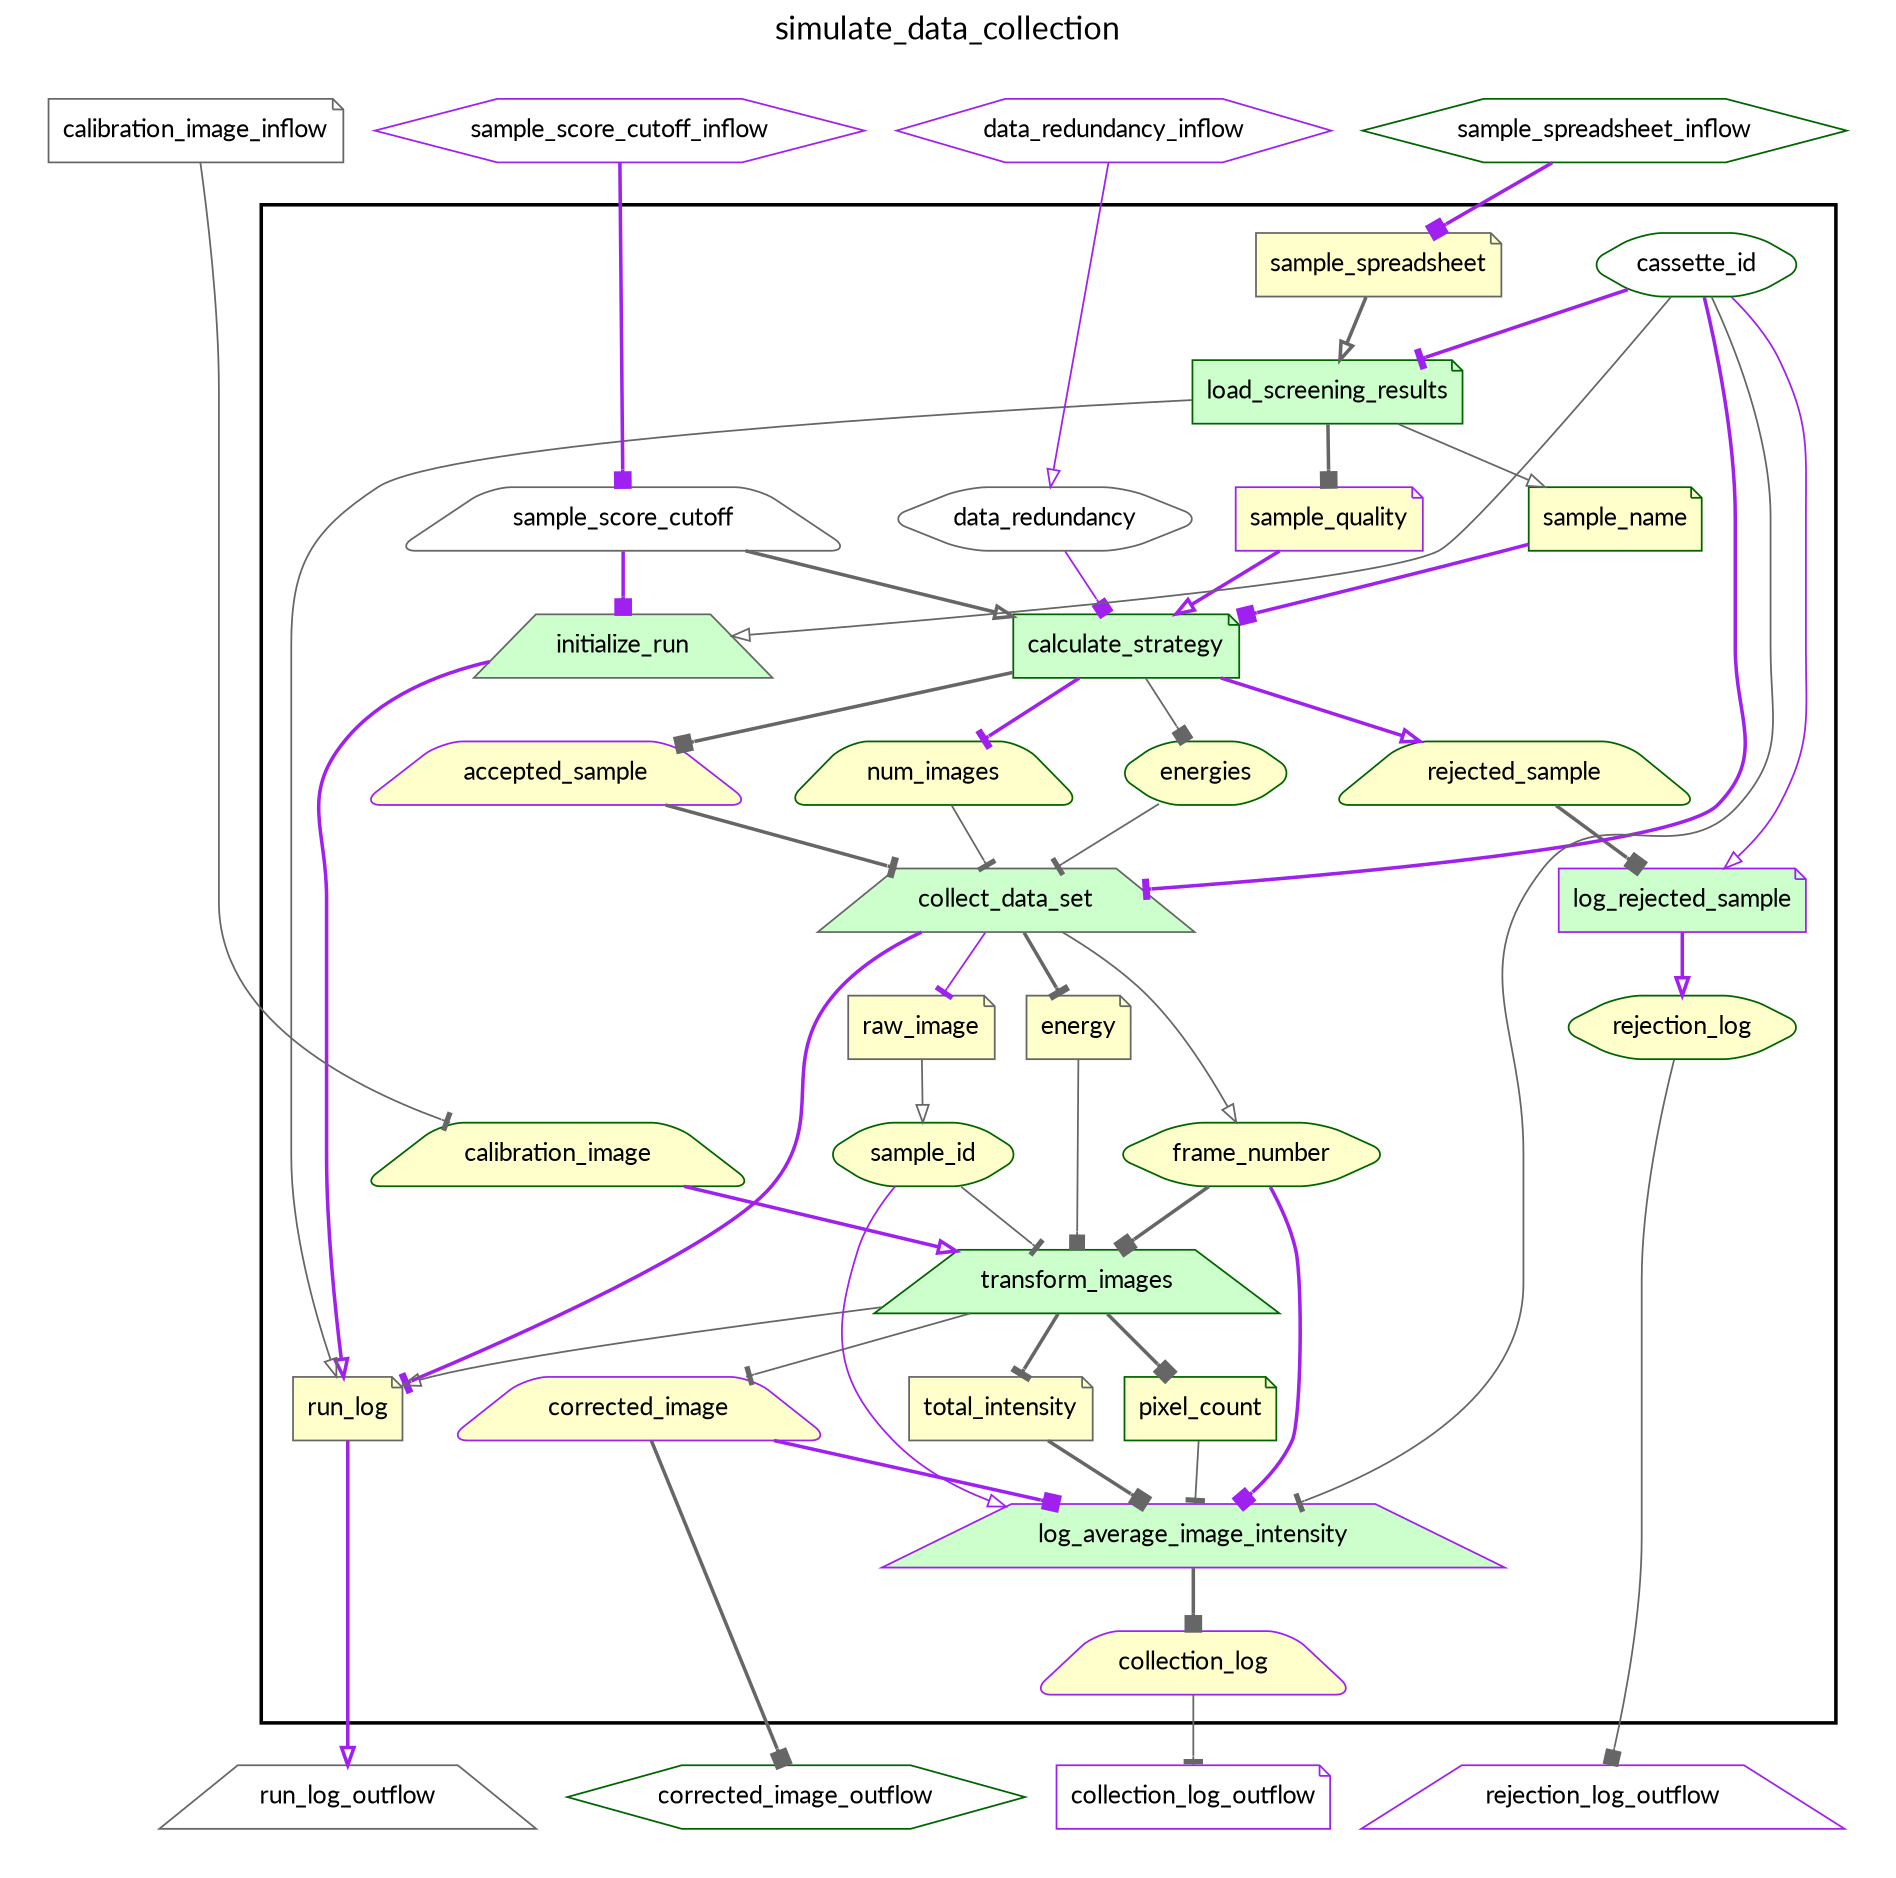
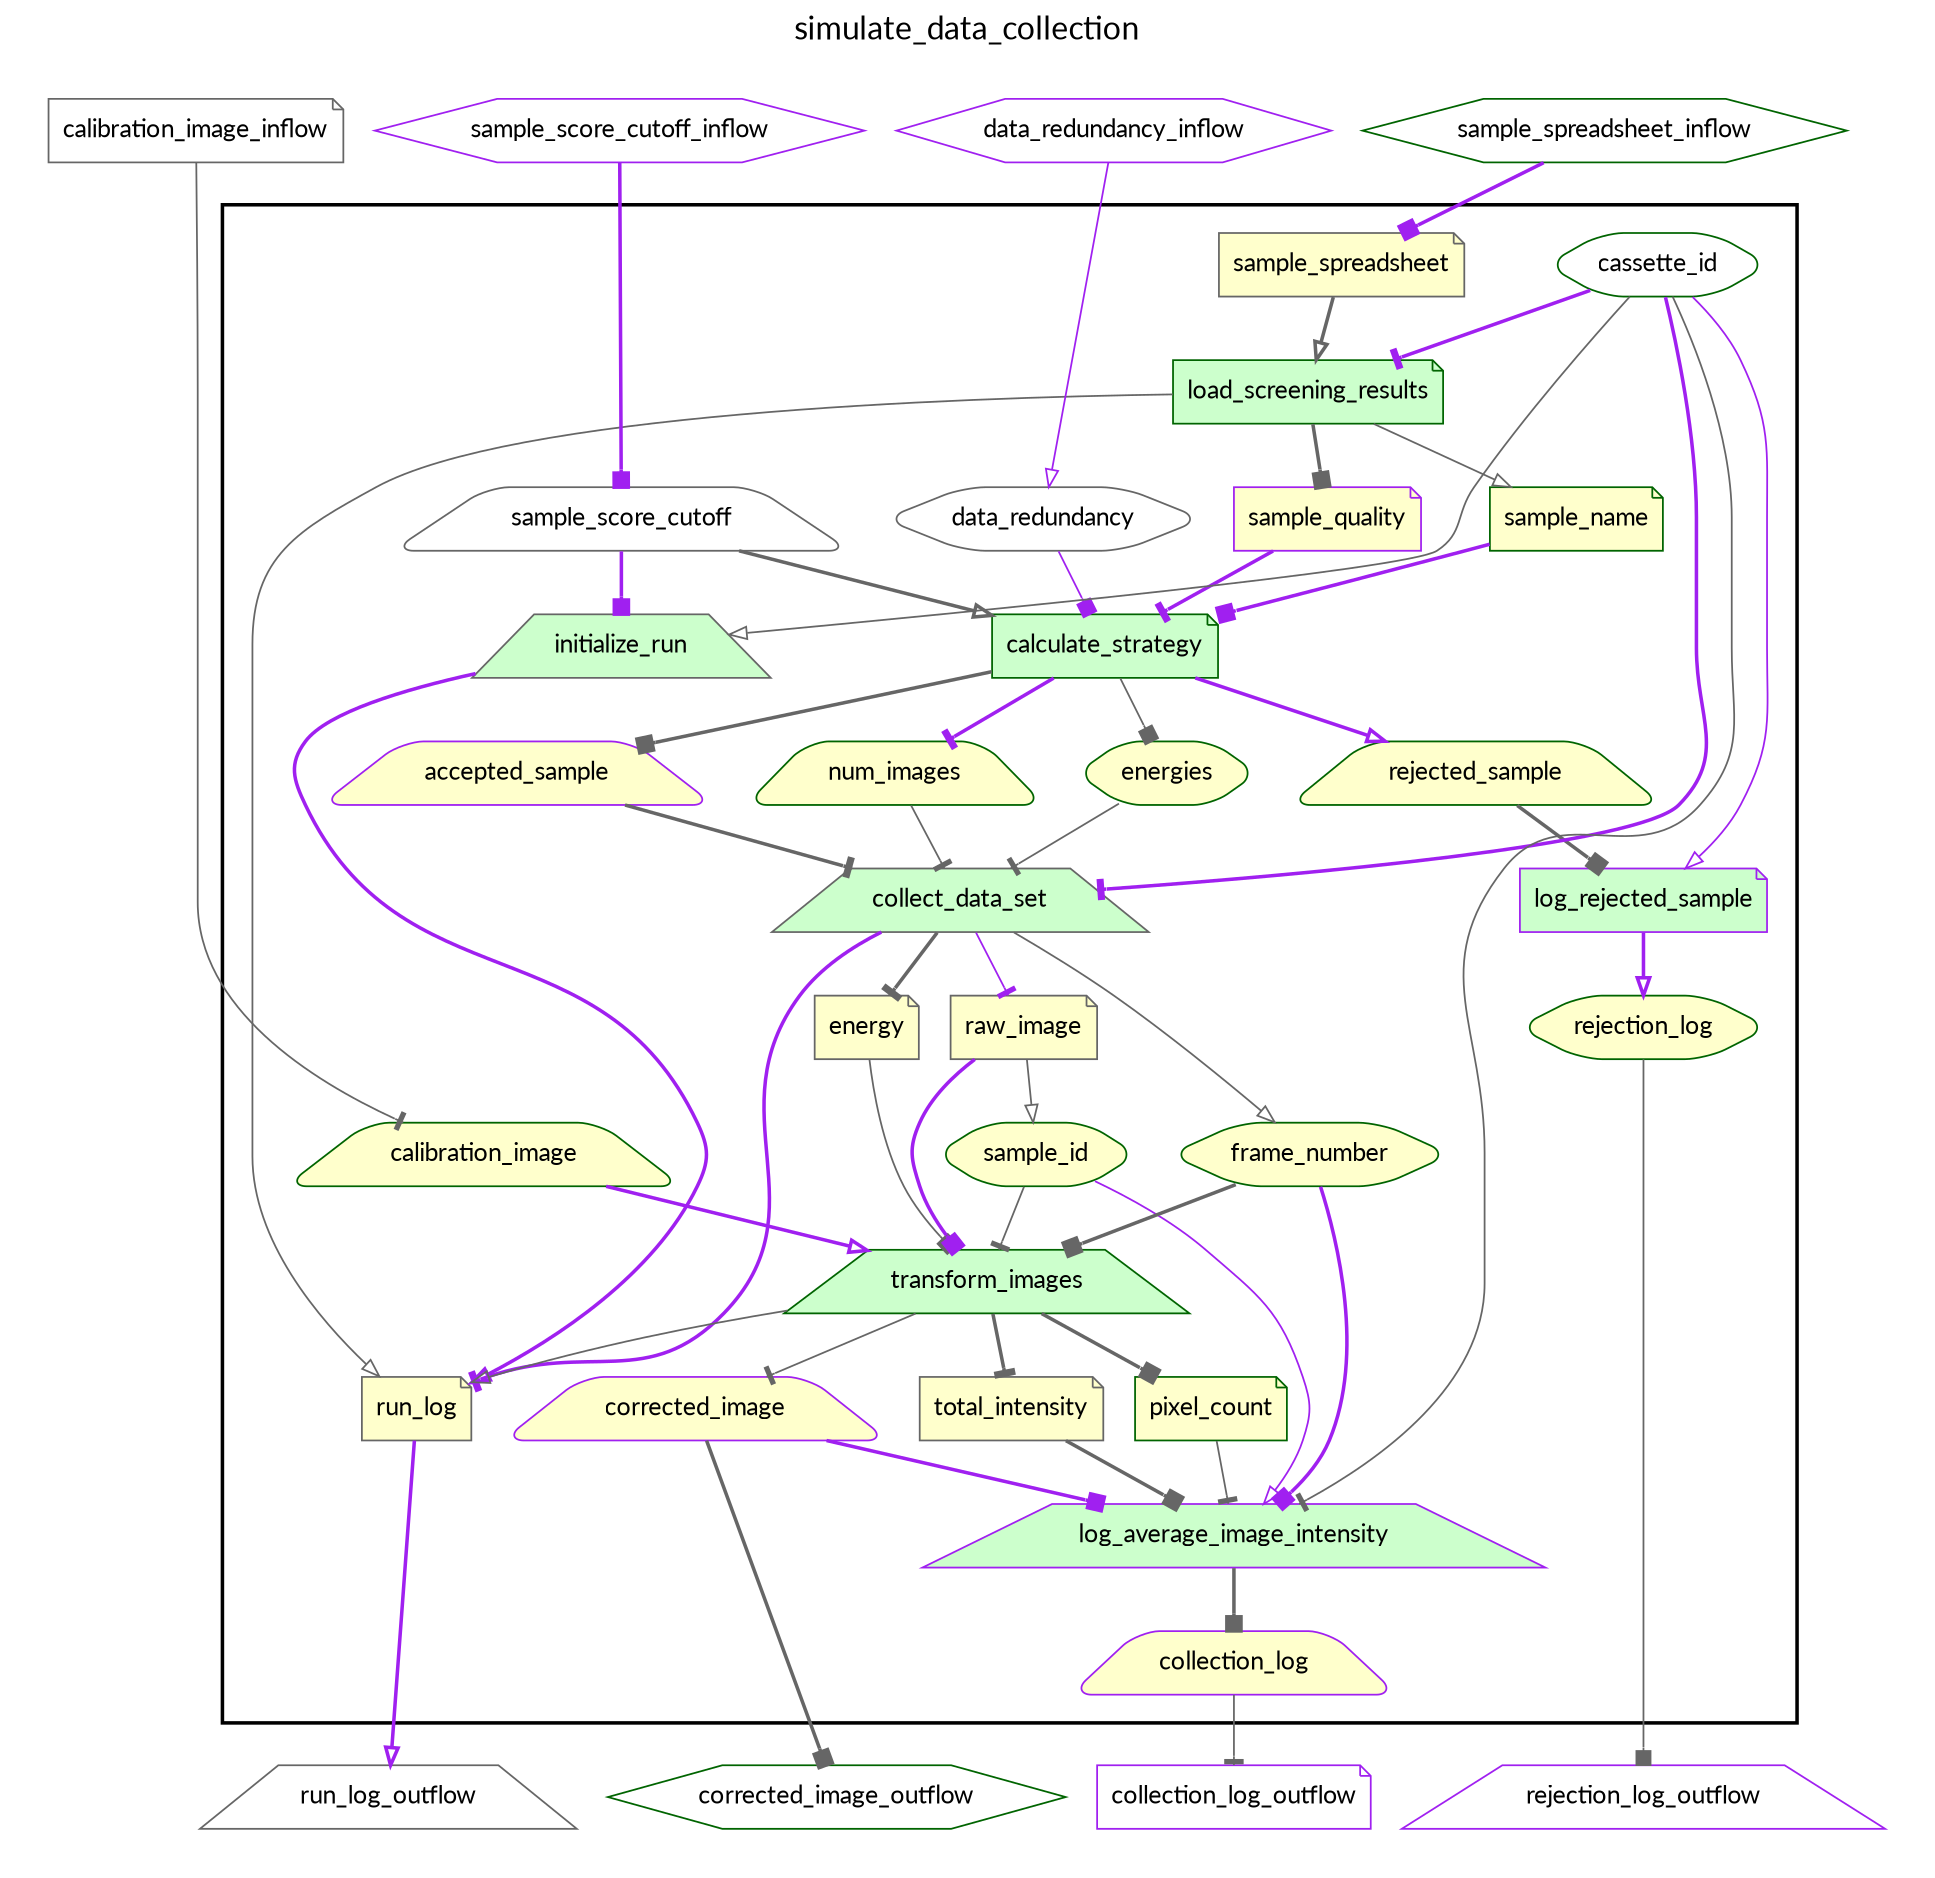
  digraph {
    fontname=Lato
    fontsize=18
    label=simulate_data_collection
    labelloc=t
    rankdir=TB
    node [color=darkgreen fillcolor="#FFFFCC" fontname=Lato peripheries=1 shape=trapezium style="rounded,filled"]
    edge [arrowhead=box color=gray40 fontname=Lato style=bold]
    initialize_run [color=gray40 fillcolor="#CCFFCC" style=filled]
    load_screening_results [fillcolor="#CCFFCC" shape=note style=filled]
    calculate_strategy [fillcolor="#CCFFCC" shape=note style=filled]
    log_rejected_sample [color=purple fillcolor="#CCFFCC" shape=note style=filled]
    collect_data_set [color=gray40 fillcolor="#CCFFCC" style=filled]
    transform_images [fillcolor="#CCFFCC" style=filled]
    log_average_image_intensity [color=purple fillcolor="#CCFFCC" style=filled]
    run_log [color=gray40 shape=note]
    sample_spreadsheet [color=gray40 shape=note]
    sample_name [shape=note]
    sample_quality [color=purple shape=note]
    accepted_sample [color=purple]
    rejected_sample
    num_images
    energies [shape=hexagon]
    rejection_log [shape=hexagon]
    sample_id [shape=hexagon]
    energy [color=gray40 shape=note]
    frame_number [shape=hexagon]
    raw_image [color=gray40 shape=note]
    calibration_image
    corrected_image [color=purple]
    total_intensity [color=gray40 shape=note]
    pixel_count [shape=note]
    collection_log [color=purple]
    data_redundancy [color=gray40 fillcolor="#FFFFFF" shape=hexagon]
    cassette_id [fillcolor="#FFFFFF" shape=hexagon]
    sample_score_cutoff [color=gray40 fillcolor="#FFFFFF"]
    calibration_image_inflow [color=gray40 fillcolor="#FFFFFF" shape=note width=0.2 style=""]
    data_redundancy_inflow [color=purple fillcolor="#FFFFFF" shape=hexagon width=0.2 style=""]
    sample_spreadsheet_inflow [fillcolor="#FFFFFF" shape=hexagon width=0.2 style=""]
    sample_score_cutoff_inflow [color=purple fillcolor="#FFFFFF" shape=hexagon width=0.2 style=""]
    rejection_log_outflow [color=purple fillcolor="#FFFFFF" width=0.2 style=""]
    collection_log_outflow [color=purple fillcolor="#FFFFFF" shape=note width=0.2 style=""]
    run_log_outflow [color=gray40 fillcolor="#FFFFFF" width=0.2 style=""]
    corrected_image_outflow [fillcolor="#FFFFFF" shape=hexagon width=0.2 style=""]
    subgraph cluster_1 {
      color=black
      label=""
      penwidth=2
      subgraph cluster_2 {
        color=white
        label=""
        penwidth=2
        initialize_run
        load_screening_results
        calculate_strategy
        log_rejected_sample
        collect_data_set
        transform_images
        log_average_image_intensity
        run_log
        sample_spreadsheet
        sample_name
        sample_quality
        accepted_sample
        rejected_sample
        num_images
        energies
        rejection_log
        sample_id
        energy
        frame_number
        raw_image
        calibration_image
        corrected_image
        total_intensity
        pixel_count
        collection_log
        data_redundancy
        cassette_id
        sample_score_cutoff
      }
    }
    subgraph cluster_3 {
      color=white
      label=""
      penwidth=2
      subgraph cluster_4 {
        color=white
        label=""
        penwidth=2
        rejection_log_outflow
        collection_log_outflow
        run_log_outflow
        corrected_image_outflow
      }
    }
    subgraph cluster_5 {
      color=white
      label=""
      penwidth=2
      subgraph cluster_6 {
        color=white
        label=""
        penwidth=2
        calibration_image_inflow
        data_redundancy_inflow
        sample_spreadsheet_inflow
        sample_score_cutoff_inflow
      }
    }
    initialize_run -> run_log [arrowhead=onormal color=purple]
    load_screening_results -> run_log [arrowhead=onormal style=solid]
    load_screening_results -> sample_name [arrowhead=onormal style=solid]
    load_screening_results -> sample_quality
    calculate_strategy -> accepted_sample
    calculate_strategy -> rejected_sample [arrowhead=onormal color=purple]
    calculate_strategy -> num_images [arrowhead=tee color=purple]
    calculate_strategy -> energies [style=solid]
    log_rejected_sample -> rejection_log [arrowhead=onormal color=purple]
    collect_data_set -> run_log [arrowhead=tee color=purple]
    collect_data_set -> energy [arrowhead=tee]
    collect_data_set -> frame_number [arrowhead=onormal style=solid]
    collect_data_set -> raw_image [arrowhead=tee color=purple style=solid]
    transform_images -> run_log [arrowhead=onormal style=solid]
    transform_images -> corrected_image [arrowhead=tee style=solid]
    transform_images -> total_intensity [arrowhead=tee]
    transform_images -> pixel_count
    log_average_image_intensity -> collection_log
    run_log -> run_log_outflow [arrowhead=onormal color=purple]
    sample_spreadsheet -> load_screening_results [arrowhead=onormal]
    sample_name -> calculate_strategy [color=purple]
-   sample_quality -> calculate_strategy [arrowhead=onormal color=purple]
+   sample_quality -> calculate_strategy [arrowhead=tee color=purple]
    accepted_sample -> collect_data_set [arrowhead=tee]
    rejected_sample -> log_rejected_sample
    num_images -> collect_data_set [arrowhead=tee style=solid]
    energies -> collect_data_set [arrowhead=tee style=solid]
    rejection_log -> rejection_log_outflow [style=solid]
    sample_id -> transform_images [arrowhead=tee style=solid]
    sample_id -> log_average_image_intensity [arrowhead=onormal color=purple style=solid]
    energy -> transform_images [style=solid]
    frame_number -> transform_images
    frame_number -> log_average_image_intensity [color=purple]
+   raw_image -> transform_images [color=purple]
    raw_image -> sample_id [arrowhead=onormal style=solid]
    calibration_image -> transform_images [arrowhead=onormal color=purple]
    corrected_image -> log_average_image_intensity [color=purple]
    corrected_image -> corrected_image_outflow
    total_intensity -> log_average_image_intensity
    pixel_count -> log_average_image_intensity [arrowhead=tee style=solid]
    collection_log -> collection_log_outflow [arrowhead=tee style=solid]
    data_redundancy -> calculate_strategy [color=purple style=solid]
    cassette_id -> initialize_run [arrowhead=onormal style=solid]
    cassette_id -> load_screening_results [arrowhead=tee color=purple]
    cassette_id -> log_rejected_sample [arrowhead=onormal color=purple style=solid]
    cassette_id -> collect_data_set [arrowhead=tee color=purple]
    cassette_id -> log_average_image_intensity [arrowhead=tee style=solid]
    sample_score_cutoff -> initialize_run [color=purple]
    sample_score_cutoff -> calculate_strategy [arrowhead=onormal]
    calibration_image_inflow -> calibration_image [arrowhead=tee style=solid]
    data_redundancy_inflow -> data_redundancy [arrowhead=onormal color=purple style=solid]
    sample_spreadsheet_inflow -> sample_spreadsheet [color=purple]
    sample_score_cutoff_inflow -> sample_score_cutoff [color=purple]
  }
